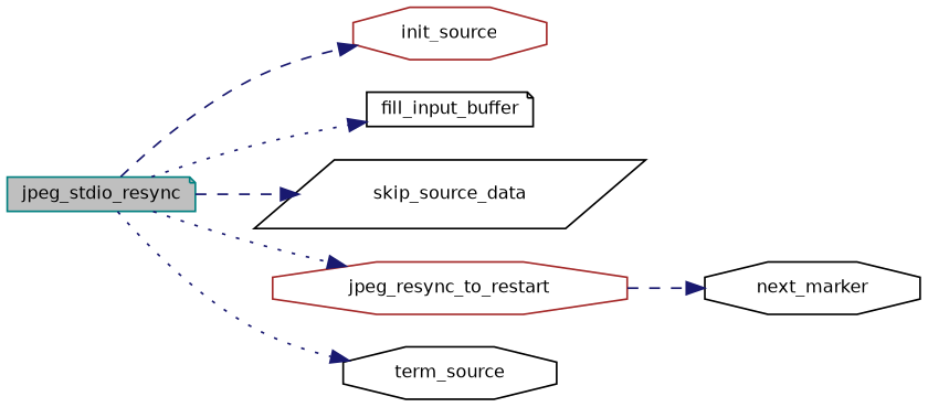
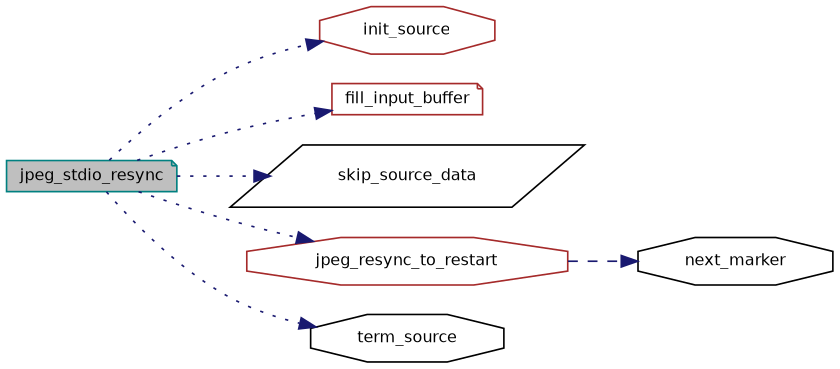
  digraph {
    fontname="DejaVu Sans"
    rankdir=LR
    node [color=black fontname="DejaVu Sans" fontsize=10 shape=octagon]
    edge [color=midnightblue fontname="DejaVu Sans" fontsize=10 labelfontname=Helvetica labelfontsize=10 style=dotted]
    n1 [color=teal fillcolor=grey75 fontcolor=black height=0.2 label=jpeg_stdio_resync shape=note style=filled width=0.4]
    n2 [color=brown height=0.2 label=init_source width=0.4]
-   n3 [height=0.2 label=fill_input_buffer shape=note width=0.4]
+   n3 [color=brown height=0.2 label=fill_input_buffer shape=note width=0.4]
    n4 [height=0.2 label=skip_source_data shape=parallelogram width=0.4]
    n5 [color=brown height=0.2 label=jpeg_resync_to_restart width=0.4]
    n6 [height=0.2 label=term_source width=0.4]
    n7 [height=0.2 label=next_marker width=0.4]
-   n1 -> n2 [style=dashed]
+   n1 -> n2
    n1 -> n3
-   n1 -> n4 [style=dashed]
+   n1 -> n4
    n1 -> n5
    n1 -> n6
    n5 -> n7 [style=dashed]
  }
